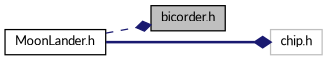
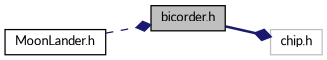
  digraph {
    fontname=Lato
    rankdir=LR
    node [color=black fillcolor=white fontname=Lato fontsize=10 shape=record style=filled]
    edge [arrowhead=diamond color=midnightblue fontname=Lato fontsize=10 labelfontname=Helvetica labelfontsize=10]
    n1 [fillcolor=grey75 fontcolor=black height=0.2 label="bicorder.h" width=0.4]
    n2 [color=grey75 height=0.2 label="chip.h" width=0.4]
    n3 [height=0.2 label="MoonLander.h" width=0.4]
-   n3 -> n2 [style=bold]
+   n1 -> n2 [style=bold]
    n3 -> n1 [style=dashed]
  }
